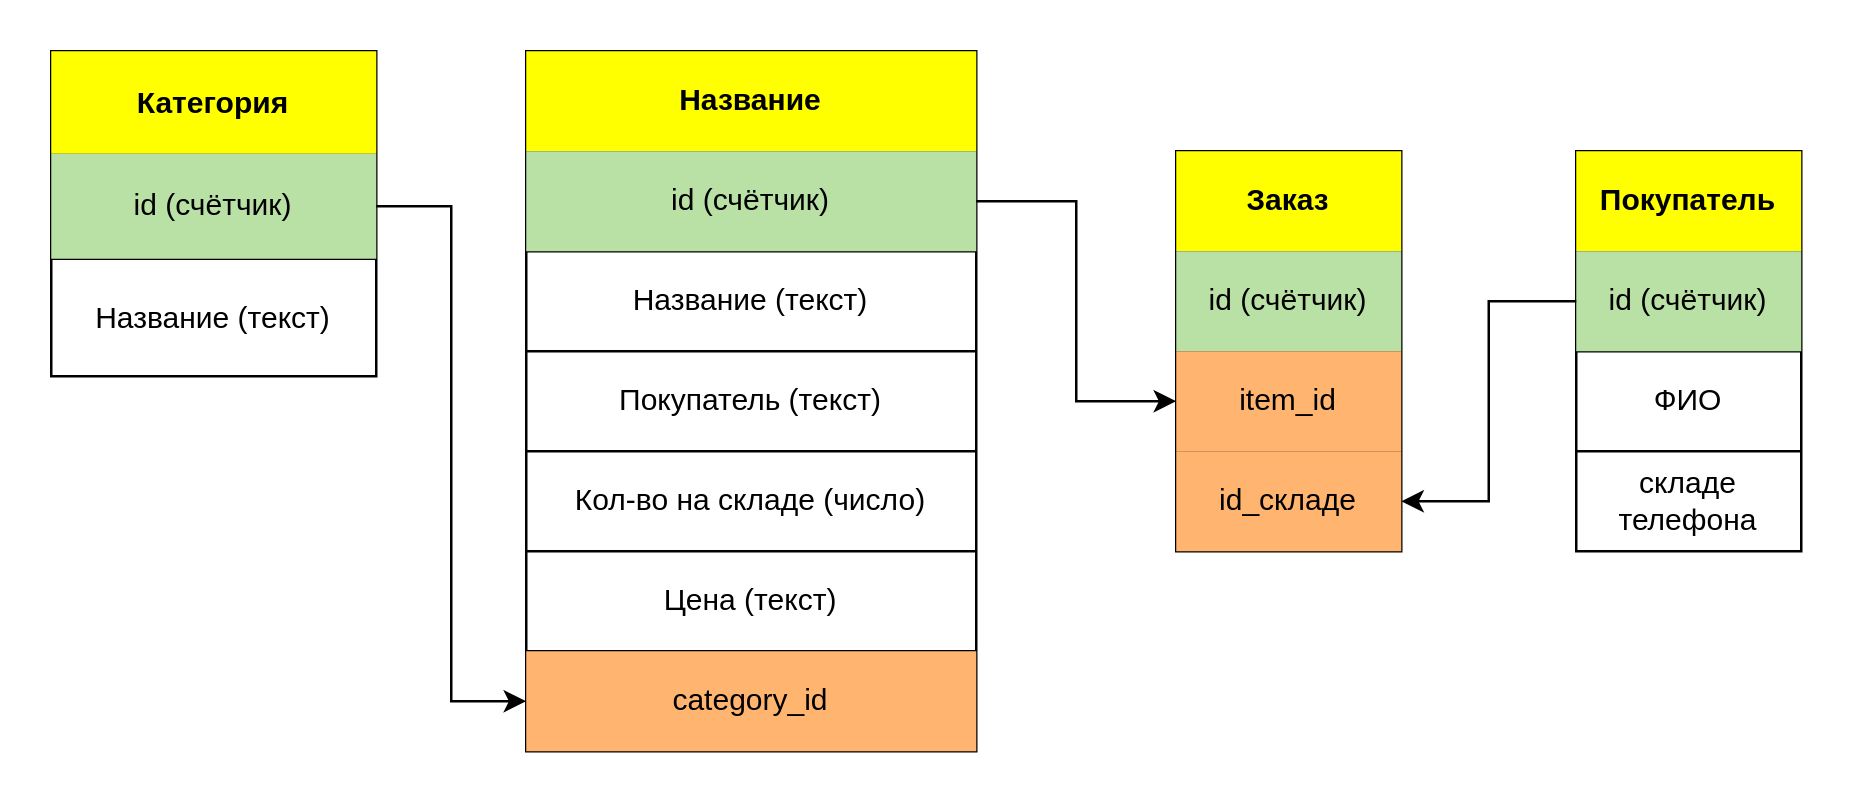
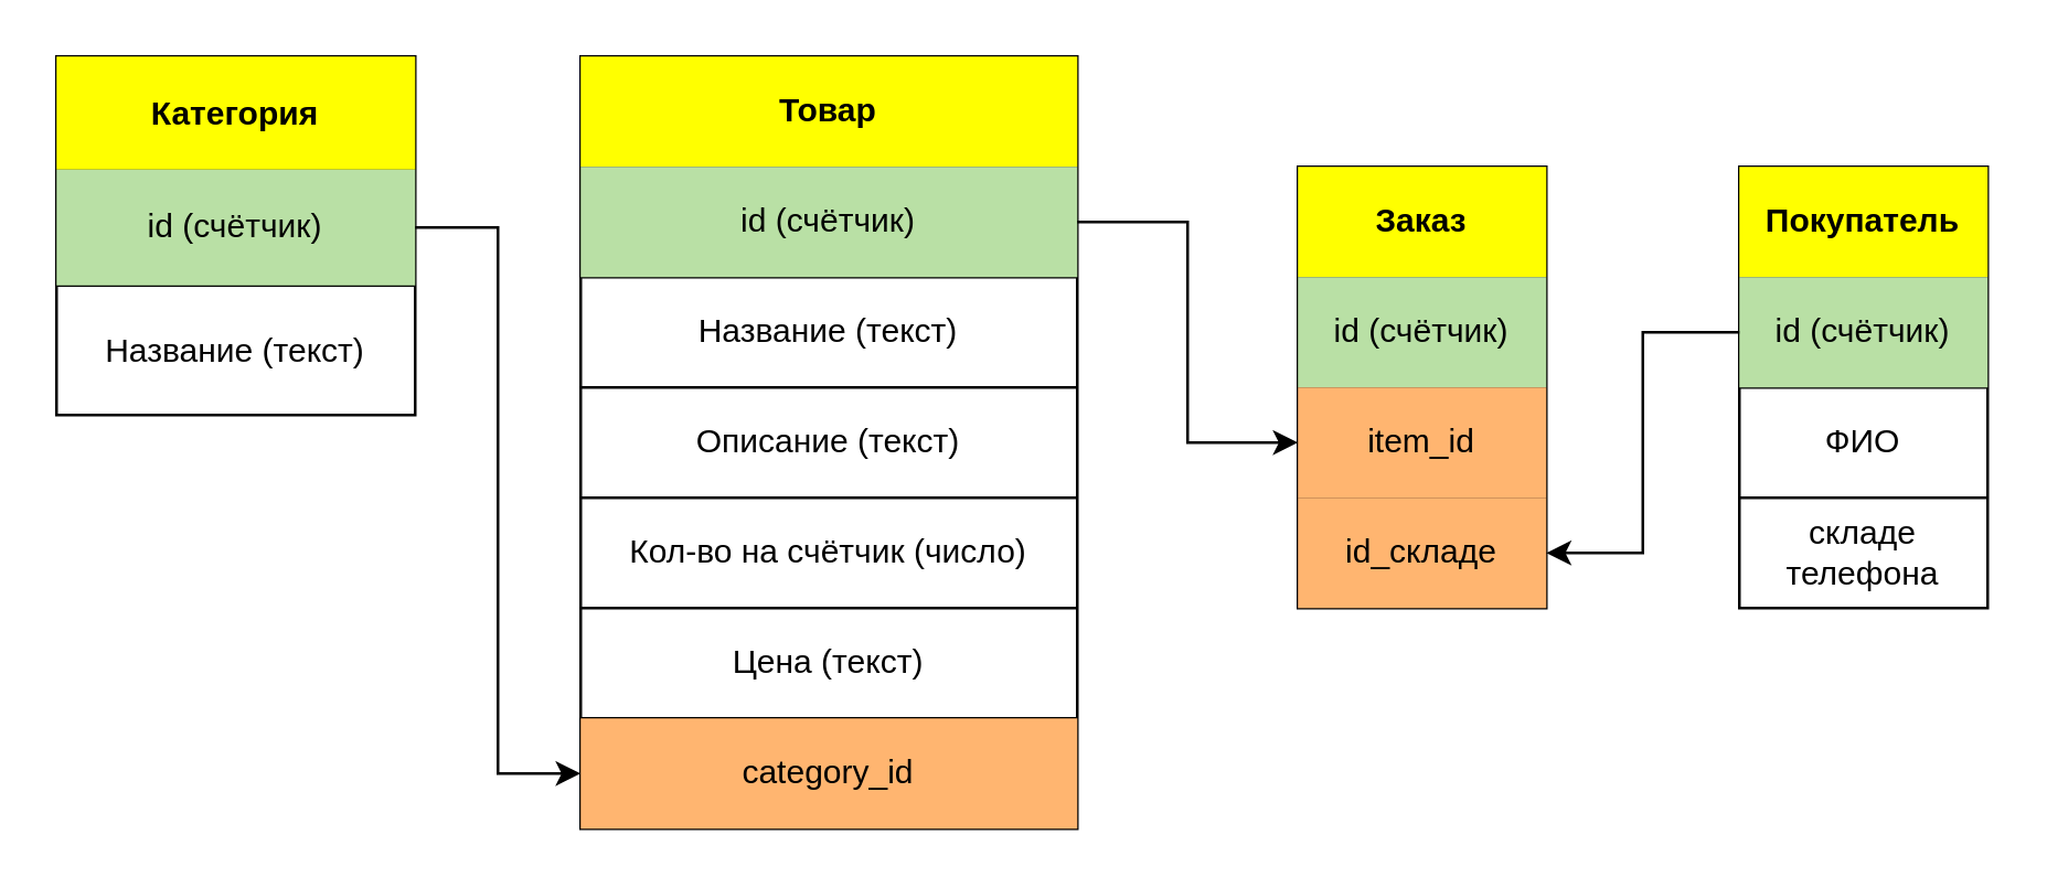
  <mxCell id="0" />
  <mxCell id="1" parent="0" />
  <mxCell id="2" value="" style="shape=table;startSize=0;container=1;collapsible=0;childLayout=tableLayout;" vertex="1" parent="1"><mxGeometry x="210" y="20" width="180" height="280" as="geometry" /></mxCell>
  <mxCell id="3" value="" style="shape=tableRow;horizontal=0;startSize=0;swimlaneHead=0;swimlaneBody=0;strokeColor=inherit;top=0;left=0;bottom=0;right=0;collapsible=0;dropTarget=0;fillColor=none;points=[[0,0.5],[1,0.5]];portConstraint=eastwest;" vertex="1" parent="2"><mxGeometry width="180" height="40" as="geometry" /></mxCell>
- <mxCell id="4" value="&lt;b&gt;Название&lt;/b&gt;" style="shape=partialRectangle;html=1;whiteSpace=wrap;connectable=0;strokeColor=inherit;overflow=hidden;fillColor=#FFFF00;top=0;left=0;bottom=0;right=0;pointerEvents=1;" vertex="1" parent="3"><mxGeometry width="180" height="40" as="geometry"><mxRectangle width="180" height="40" as="alternateBounds" /></mxGeometry></mxCell>
+ <mxCell id="4" value="&lt;b&gt;Товар&lt;/b&gt;" style="shape=partialRectangle;html=1;whiteSpace=wrap;connectable=0;strokeColor=inherit;overflow=hidden;fillColor=#FFFF00;top=0;left=0;bottom=0;right=0;pointerEvents=1;" vertex="1" parent="3"><mxGeometry width="180" height="40" as="geometry"><mxRectangle width="180" height="40" as="alternateBounds" /></mxGeometry></mxCell>
  <mxCell id="5" style="shape=tableRow;horizontal=0;startSize=0;swimlaneHead=0;swimlaneBody=0;strokeColor=inherit;top=0;left=0;bottom=0;right=0;collapsible=0;dropTarget=0;fillColor=none;points=[[0,0.5],[1,0.5]];portConstraint=eastwest;" vertex="1" parent="2"><mxGeometry y="40" width="180" height="40" as="geometry" /></mxCell>
  <mxCell id="6" value="id (счётчик)" style="shape=partialRectangle;html=1;whiteSpace=wrap;connectable=0;strokeColor=inherit;overflow=hidden;fillColor=#B9E0A5;top=0;left=0;bottom=0;right=0;pointerEvents=1;" vertex="1" parent="5"><mxGeometry width="180" height="40" as="geometry"><mxRectangle width="180" height="40" as="alternateBounds" /></mxGeometry></mxCell>
  <mxCell id="7" value="" style="shape=tableRow;horizontal=0;startSize=0;swimlaneHead=0;swimlaneBody=0;strokeColor=inherit;top=0;left=0;bottom=0;right=0;collapsible=0;dropTarget=0;fillColor=none;points=[[0,0.5],[1,0.5]];portConstraint=eastwest;" vertex="1" parent="2"><mxGeometry y="80" width="180" height="40" as="geometry" /></mxCell>
  <mxCell id="8" value="Название (текст)" style="shape=partialRectangle;html=1;whiteSpace=wrap;connectable=0;strokeColor=inherit;overflow=hidden;fillColor=none;top=0;left=0;bottom=0;right=0;pointerEvents=1;" vertex="1" parent="7"><mxGeometry width="180" height="40" as="geometry"><mxRectangle width="180" height="40" as="alternateBounds" /></mxGeometry></mxCell>
  <mxCell id="9" value="" style="shape=tableRow;horizontal=0;startSize=0;swimlaneHead=0;swimlaneBody=0;strokeColor=inherit;top=0;left=0;bottom=0;right=0;collapsible=0;dropTarget=0;fillColor=none;points=[[0,0.5],[1,0.5]];portConstraint=eastwest;" vertex="1" parent="2"><mxGeometry y="120" width="180" height="40" as="geometry" /></mxCell>
- <mxCell id="10" value="Покупатель (текст)" style="shape=partialRectangle;html=1;whiteSpace=wrap;connectable=0;strokeColor=inherit;overflow=hidden;fillColor=none;top=0;left=0;bottom=0;right=0;pointerEvents=1;" vertex="1" parent="9"><mxGeometry width="180" height="40" as="geometry"><mxRectangle width="180" height="40" as="alternateBounds" /></mxGeometry></mxCell>
+ <mxCell id="10" value="Описание (текст)" style="shape=partialRectangle;html=1;whiteSpace=wrap;connectable=0;strokeColor=inherit;overflow=hidden;fillColor=none;top=0;left=0;bottom=0;right=0;pointerEvents=1;" vertex="1" parent="9"><mxGeometry width="180" height="40" as="geometry"><mxRectangle width="180" height="40" as="alternateBounds" /></mxGeometry></mxCell>
  <mxCell id="11" value="" style="shape=tableRow;horizontal=0;startSize=0;swimlaneHead=0;swimlaneBody=0;strokeColor=inherit;top=0;left=0;bottom=0;right=0;collapsible=0;dropTarget=0;fillColor=none;points=[[0,0.5],[1,0.5]];portConstraint=eastwest;" vertex="1" parent="2"><mxGeometry y="160" width="180" height="40" as="geometry" /></mxCell>
- <mxCell id="12" value="Кол-во на складе (число)" style="shape=partialRectangle;html=1;whiteSpace=wrap;connectable=0;strokeColor=inherit;overflow=hidden;fillColor=none;top=0;left=0;bottom=0;right=0;pointerEvents=1;" vertex="1" parent="11"><mxGeometry width="180" height="40" as="geometry"><mxRectangle width="180" height="40" as="alternateBounds" /></mxGeometry></mxCell>
+ <mxCell id="12" value="Кол-во на счётчик (число)" style="shape=partialRectangle;html=1;whiteSpace=wrap;connectable=0;strokeColor=inherit;overflow=hidden;fillColor=none;top=0;left=0;bottom=0;right=0;pointerEvents=1;" vertex="1" parent="11"><mxGeometry width="180" height="40" as="geometry"><mxRectangle width="180" height="40" as="alternateBounds" /></mxGeometry></mxCell>
  <mxCell id="13" value="" style="shape=tableRow;horizontal=0;startSize=0;swimlaneHead=0;swimlaneBody=0;strokeColor=inherit;top=0;left=0;bottom=0;right=0;collapsible=0;dropTarget=0;fillColor=none;points=[[0,0.5],[1,0.5]];portConstraint=eastwest;" vertex="1" parent="2"><mxGeometry y="200" width="180" height="40" as="geometry" /></mxCell>
  <mxCell id="14" value="Цена (текст)" style="shape=partialRectangle;html=1;whiteSpace=wrap;connectable=0;strokeColor=inherit;overflow=hidden;fillColor=none;top=0;left=0;bottom=0;right=0;pointerEvents=1;" vertex="1" parent="13"><mxGeometry width="180" height="40" as="geometry"><mxRectangle width="180" height="40" as="alternateBounds" /></mxGeometry></mxCell>
  <mxCell id="15" style="shape=tableRow;horizontal=0;startSize=0;swimlaneHead=0;swimlaneBody=0;strokeColor=inherit;top=0;left=0;bottom=0;right=0;collapsible=0;dropTarget=0;fillColor=none;points=[[0,0.5],[1,0.5]];portConstraint=eastwest;" vertex="1" parent="2"><mxGeometry y="240" width="180" height="40" as="geometry" /></mxCell>
  <mxCell id="16" value="category_id" style="shape=partialRectangle;html=1;whiteSpace=wrap;connectable=0;strokeColor=inherit;overflow=hidden;fillColor=#FFB570;top=0;left=0;bottom=0;right=0;pointerEvents=1;" vertex="1" parent="15"><mxGeometry width="180" height="40" as="geometry"><mxRectangle width="180" height="40" as="alternateBounds" /></mxGeometry></mxCell>
  <mxCell id="17" value="" style="shape=table;startSize=0;container=1;collapsible=0;childLayout=tableLayout;" vertex="1" parent="1"><mxGeometry x="20" y="20" width="130" height="130" as="geometry" /></mxCell>
  <mxCell id="18" value="" style="shape=tableRow;horizontal=0;startSize=0;swimlaneHead=0;swimlaneBody=0;strokeColor=inherit;top=0;left=0;bottom=0;right=0;collapsible=0;dropTarget=0;fillColor=none;points=[[0,0.5],[1,0.5]];portConstraint=eastwest;" vertex="1" parent="17"><mxGeometry width="130" height="41" as="geometry" /></mxCell>
  <mxCell id="19" value="&lt;b&gt;Категория&lt;/b&gt;" style="shape=partialRectangle;html=1;whiteSpace=wrap;connectable=0;strokeColor=inherit;overflow=hidden;fillColor=#FFFF00;top=0;left=0;bottom=0;right=0;pointerEvents=1;" vertex="1" parent="18"><mxGeometry width="130" height="41" as="geometry"><mxRectangle width="130" height="41" as="alternateBounds" /></mxGeometry></mxCell>
  <mxCell id="20" value="" style="shape=tableRow;horizontal=0;startSize=0;swimlaneHead=0;swimlaneBody=0;strokeColor=#000000;top=0;left=0;bottom=0;right=0;collapsible=0;dropTarget=0;fillColor=none;points=[[0,0.5],[1,0.5]];portConstraint=eastwest;" vertex="1" parent="17"><mxGeometry y="41" width="130" height="42" as="geometry" /></mxCell>
  <mxCell id="21" value="id (счётчик)" style="shape=partialRectangle;html=1;whiteSpace=wrap;connectable=0;strokeColor=#000000;overflow=hidden;fillColor=#B9E0A5;top=0;left=0;bottom=0;right=0;pointerEvents=1;" vertex="1" parent="20"><mxGeometry width="130" height="42" as="geometry"><mxRectangle width="130" height="42" as="alternateBounds" /></mxGeometry></mxCell>
  <mxCell id="22" value="" style="shape=tableRow;horizontal=0;startSize=0;swimlaneHead=0;swimlaneBody=0;strokeColor=inherit;top=0;left=0;bottom=0;right=0;collapsible=0;dropTarget=0;fillColor=none;points=[[0,0.5],[1,0.5]];portConstraint=eastwest;" vertex="1" parent="17"><mxGeometry y="83" width="130" height="47" as="geometry" /></mxCell>
  <mxCell id="23" value="Название (текст)" style="shape=partialRectangle;html=1;whiteSpace=wrap;connectable=0;strokeColor=inherit;overflow=hidden;fillColor=none;top=0;left=0;bottom=0;right=0;pointerEvents=1;" vertex="1" parent="22"><mxGeometry width="130" height="47" as="geometry"><mxRectangle width="130" height="47" as="alternateBounds" /></mxGeometry></mxCell>
  <mxCell id="24" value="" style="shape=table;startSize=0;container=1;collapsible=0;childLayout=tableLayout;" vertex="1" parent="1"><mxGeometry x="630" y="60" width="90" height="160" as="geometry" /></mxCell>
  <mxCell id="25" value="" style="shape=tableRow;horizontal=0;startSize=0;swimlaneHead=0;swimlaneBody=0;strokeColor=inherit;top=0;left=0;bottom=0;right=0;collapsible=0;dropTarget=0;fillColor=none;points=[[0,0.5],[1,0.5]];portConstraint=eastwest;" vertex="1" parent="24"><mxGeometry width="90" height="40" as="geometry" /></mxCell>
  <mxCell id="26" value="&lt;b&gt;Покупатель&lt;/b&gt;" style="shape=partialRectangle;html=1;whiteSpace=wrap;connectable=0;strokeColor=#000000;overflow=hidden;fillColor=#FFFF00;top=0;left=0;bottom=0;right=0;pointerEvents=1;" vertex="1" parent="25"><mxGeometry width="90" height="40" as="geometry"><mxRectangle width="90" height="40" as="alternateBounds" /></mxGeometry></mxCell>
  <mxCell id="27" value="" style="shape=tableRow;horizontal=0;startSize=0;swimlaneHead=0;swimlaneBody=0;strokeColor=inherit;top=0;left=0;bottom=0;right=0;collapsible=0;dropTarget=0;fillColor=none;points=[[0,0.5],[1,0.5]];portConstraint=eastwest;" vertex="1" parent="24"><mxGeometry y="40" width="90" height="40" as="geometry" /></mxCell>
  <mxCell id="28" value="id (счётчик)" style="shape=partialRectangle;html=1;whiteSpace=wrap;connectable=0;strokeColor=inherit;overflow=hidden;fillColor=#B9E0A5;top=0;left=0;bottom=0;right=0;pointerEvents=1;shadow=0;" vertex="1" parent="27"><mxGeometry width="90" height="40" as="geometry"><mxRectangle width="90" height="40" as="alternateBounds" /></mxGeometry></mxCell>
  <mxCell id="29" value="" style="shape=tableRow;horizontal=0;startSize=0;swimlaneHead=0;swimlaneBody=0;strokeColor=inherit;top=0;left=0;bottom=0;right=0;collapsible=0;dropTarget=0;fillColor=none;points=[[0,0.5],[1,0.5]];portConstraint=eastwest;" vertex="1" parent="24"><mxGeometry y="80" width="90" height="40" as="geometry" /></mxCell>
  <mxCell id="30" value="ФИО" style="shape=partialRectangle;html=1;whiteSpace=wrap;connectable=0;strokeColor=inherit;overflow=hidden;fillColor=none;top=0;left=0;bottom=0;right=0;pointerEvents=1;" vertex="1" parent="29"><mxGeometry width="90" height="40" as="geometry"><mxRectangle width="90" height="40" as="alternateBounds" /></mxGeometry></mxCell>
  <mxCell id="31" value="" style="shape=tableRow;horizontal=0;startSize=0;swimlaneHead=0;swimlaneBody=0;strokeColor=inherit;top=0;left=0;bottom=0;right=0;collapsible=0;dropTarget=0;fillColor=none;points=[[0,0.5],[1,0.5]];portConstraint=eastwest;" vertex="1" parent="24"><mxGeometry y="120" width="90" height="40" as="geometry" /></mxCell>
  <mxCell id="32" value="складе телефона" style="shape=partialRectangle;html=1;whiteSpace=wrap;connectable=0;strokeColor=inherit;overflow=hidden;fillColor=none;top=0;left=0;bottom=0;right=0;pointerEvents=1;" vertex="1" parent="31"><mxGeometry width="90" height="40" as="geometry"><mxRectangle width="90" height="40" as="alternateBounds" /></mxGeometry></mxCell>
  <mxCell id="33" value="" style="shape=table;startSize=0;container=1;collapsible=0;childLayout=tableLayout;" vertex="1" parent="1"><mxGeometry x="470" y="60" width="90" height="160" as="geometry" /></mxCell>
  <mxCell id="34" value="" style="shape=tableRow;horizontal=0;startSize=0;swimlaneHead=0;swimlaneBody=0;strokeColor=inherit;top=0;left=0;bottom=0;right=0;collapsible=0;dropTarget=0;fillColor=none;points=[[0,0.5],[1,0.5]];portConstraint=eastwest;" vertex="1" parent="33"><mxGeometry width="90" height="40" as="geometry" /></mxCell>
  <mxCell id="35" value="&lt;b&gt;Заказ&lt;/b&gt;" style="shape=partialRectangle;html=1;whiteSpace=wrap;connectable=0;strokeColor=inherit;overflow=hidden;fillColor=#FFFF00;top=0;left=0;bottom=0;right=0;pointerEvents=1;" vertex="1" parent="34"><mxGeometry width="90" height="40" as="geometry"><mxRectangle width="90" height="40" as="alternateBounds" /></mxGeometry></mxCell>
  <mxCell id="36" value="" style="shape=tableRow;horizontal=0;startSize=0;swimlaneHead=0;swimlaneBody=0;strokeColor=inherit;top=0;left=0;bottom=0;right=0;collapsible=0;dropTarget=0;fillColor=none;points=[[0,0.5],[1,0.5]];portConstraint=eastwest;" vertex="1" parent="33"><mxGeometry y="40" width="90" height="40" as="geometry" /></mxCell>
  <mxCell id="37" value="id (счётчик)" style="shape=partialRectangle;html=1;whiteSpace=wrap;connectable=0;strokeColor=inherit;overflow=hidden;fillColor=#B9E0A5;top=0;left=0;bottom=0;right=0;pointerEvents=1;" vertex="1" parent="36"><mxGeometry width="90" height="40" as="geometry"><mxRectangle width="90" height="40" as="alternateBounds" /></mxGeometry></mxCell>
  <mxCell id="38" value="" style="shape=tableRow;horizontal=0;startSize=0;swimlaneHead=0;swimlaneBody=0;strokeColor=inherit;top=0;left=0;bottom=0;right=0;collapsible=0;dropTarget=0;fillColor=#FFB570;points=[[0,0.5],[1,0.5]];portConstraint=eastwest;" vertex="1" parent="33"><mxGeometry y="80" width="90" height="40" as="geometry" /></mxCell>
  <mxCell id="39" value="item_id" style="shape=partialRectangle;html=1;whiteSpace=wrap;connectable=0;strokeColor=inherit;overflow=hidden;fillColor=none;top=0;left=0;bottom=0;right=0;pointerEvents=1;" vertex="1" parent="38"><mxGeometry width="90" height="40" as="geometry"><mxRectangle width="90" height="40" as="alternateBounds" /></mxGeometry></mxCell>
  <mxCell id="40" value="" style="shape=tableRow;horizontal=0;startSize=0;swimlaneHead=0;swimlaneBody=0;strokeColor=inherit;top=0;left=0;bottom=0;right=0;collapsible=0;dropTarget=0;fillColor=none;points=[[0,0.5],[1,0.5]];portConstraint=eastwest;" vertex="1" parent="33"><mxGeometry y="120" width="90" height="40" as="geometry" /></mxCell>
  <mxCell id="41" value="id_складе" style="shape=partialRectangle;html=1;whiteSpace=wrap;connectable=0;strokeColor=inherit;overflow=hidden;fillColor=#FFB570;top=0;left=0;bottom=0;right=0;pointerEvents=1;" vertex="1" parent="40"><mxGeometry width="90" height="40" as="geometry"><mxRectangle width="90" height="40" as="alternateBounds" /></mxGeometry></mxCell>
  <mxCell id="42" style="edgeStyle=orthogonalEdgeStyle;rounded=0;orthogonalLoop=1;jettySize=auto;html=1;exitX=1;exitY=0.5;exitDx=0;exitDy=0;entryX=0;entryY=0.5;entryDx=0;entryDy=0;" edge="1" parent="1" source="20" target="15"><mxGeometry relative="1" as="geometry" /></mxCell>
  <mxCell id="43" style="edgeStyle=orthogonalEdgeStyle;rounded=0;orthogonalLoop=1;jettySize=auto;html=1;exitX=1;exitY=0.5;exitDx=0;exitDy=0;" edge="1" parent="1" source="5" target="38"><mxGeometry relative="1" as="geometry" /></mxCell>
  <mxCell id="44" style="edgeStyle=orthogonalEdgeStyle;rounded=0;orthogonalLoop=1;jettySize=auto;html=1;exitX=0;exitY=0.5;exitDx=0;exitDy=0;" edge="1" parent="1" source="27" target="40"><mxGeometry relative="1" as="geometry" /></mxCell>
